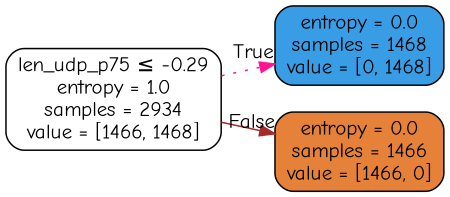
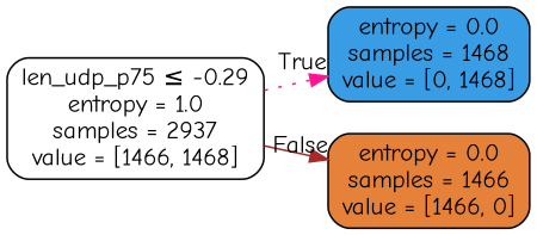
  digraph {
    rankdir=LR
    fontname="Comic Neue"
    node [color=black fontname="Comic Neue" shape=box style="filled, rounded"]
    edge [fontname="Comic Neue" labeldistance=2.5]
-   n1 [fillcolor="#ffffff" label=<len_udp_p75 &le; -0.29<br/>entropy = 1.0<br/>samples = 2934<br/>value = [1466, 1468]>]
+   n1 [fillcolor="#ffffff" label=<len_udp_p75 &le; -0.29<br/>entropy = 1.0<br/>samples = 2937<br/>value = [1466, 1468]>]
    n2 [fillcolor="#399de5" label=<entropy = 0.0<br/>samples = 1468<br/>value = [0, 1468]>]
    n3 [fillcolor="#e58139" label=<entropy = 0.0<br/>samples = 1466<br/>value = [1466, 0]>]
    n1 -> n2 [headlabel=True labelangle=45 color=deeppink style=dotted]
    n1 -> n3 [headlabel=False labelangle=-45 color=brown style=solid]
  }
